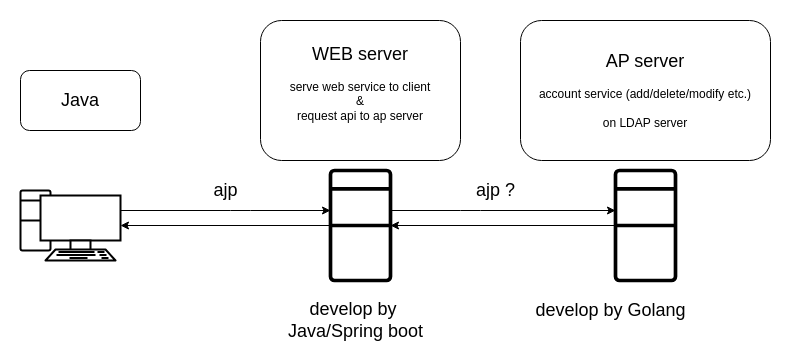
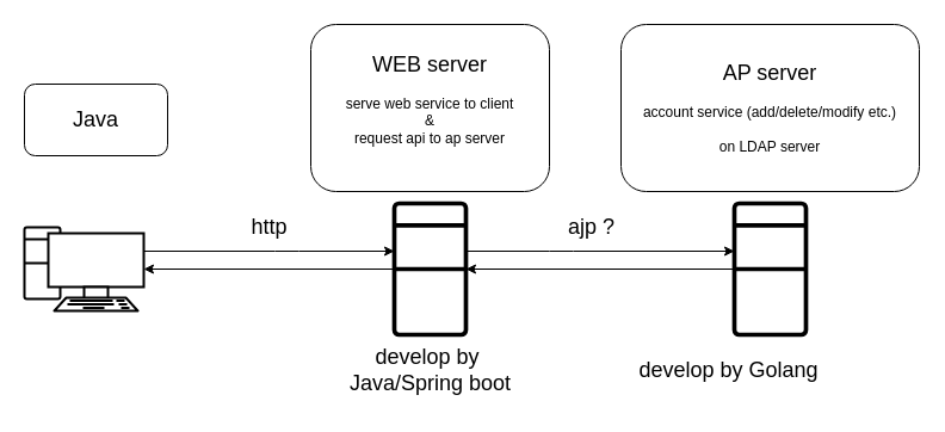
  <mxCell id="0" />
  <mxCell id="1" parent="0" />
  <mxCell id="2" value="&lt;font style=&quot;&quot;&gt;&lt;font style=&quot;font-size: 18px;&quot;&gt;WEB server&lt;/font&gt;&lt;br&gt;&lt;br&gt;serve web service to client&lt;br&gt;&amp;amp;&lt;br&gt;request api to ap server&lt;br&gt;&lt;br&gt;&lt;/font&gt;" style="rounded=1;whiteSpace=wrap;html=1;" parent="1" vertex="1"><mxGeometry x="260" y="20" width="200" height="140" as="geometry" /></mxCell>
  <mxCell id="3" value="&lt;font style=&quot;font-size: 18px;&quot;&gt;Java&lt;/font&gt;" style="rounded=1;whiteSpace=wrap;html=1;" parent="1" vertex="1"><mxGeometry x="20" y="70" width="120" height="60" as="geometry" /></mxCell>
  <mxCell id="4" style="edgeStyle=orthogonalEdgeStyle;curved=0;rounded=1;sketch=0;orthogonalLoop=1;jettySize=auto;html=1;fontSize=18;" parent="1" source="5" target="8" edge="1"><mxGeometry relative="1" as="geometry"><Array as="points"><mxPoint x="240" y="210" /><mxPoint x="240" y="210" /></Array></mxGeometry></mxCell>
  <mxCell id="5" value="" style="verticalAlign=top;verticalLabelPosition=bottom;labelPosition=center;align=center;html=1;outlineConnect=0;gradientDirection=north;strokeWidth=2;shape=mxgraph.networks.pc;" parent="1" vertex="1"><mxGeometry x="20" y="190" width="100" height="70" as="geometry" /></mxCell>
  <mxCell id="6" style="edgeStyle=orthogonalEdgeStyle;curved=0;rounded=1;sketch=0;orthogonalLoop=1;jettySize=auto;html=1;entryX=1;entryY=0.5;entryDx=0;entryDy=0;entryPerimeter=0;fontSize=18;" parent="1" source="8" target="5" edge="1"><mxGeometry relative="1" as="geometry" /></mxCell>
  <mxCell id="7" style="edgeStyle=orthogonalEdgeStyle;curved=0;rounded=1;sketch=0;orthogonalLoop=1;jettySize=auto;html=1;fontSize=18;" parent="1" source="8" target="11" edge="1"><mxGeometry relative="1" as="geometry"><Array as="points"><mxPoint x="470" y="210" /><mxPoint x="470" y="210" /></Array></mxGeometry></mxCell>
  <mxCell id="8" value="" style="verticalAlign=top;verticalLabelPosition=bottom;labelPosition=center;align=center;html=1;outlineConnect=0;gradientDirection=north;strokeWidth=2;shape=mxgraph.networks.desktop_pc;" parent="1" vertex="1"><mxGeometry x="330" y="170" width="60" height="110" as="geometry" /></mxCell>
  <mxCell id="9" value="&lt;font style=&quot;&quot;&gt;&lt;font style=&quot;font-size: 18px;&quot;&gt;AP server&lt;/font&gt;&lt;br&gt;&lt;br&gt;account service (add/delete/modify etc.)&lt;br&gt;&lt;br&gt;on LDAP server&lt;br&gt;&lt;/font&gt;" style="rounded=1;whiteSpace=wrap;html=1;" parent="1" vertex="1"><mxGeometry x="520" y="20" width="250" height="140" as="geometry" /></mxCell>
  <mxCell id="10" style="edgeStyle=orthogonalEdgeStyle;curved=0;rounded=1;sketch=0;orthogonalLoop=1;jettySize=auto;html=1;fontSize=18;" parent="1" source="11" target="8" edge="1"><mxGeometry relative="1" as="geometry" /></mxCell>
  <mxCell id="11" value="" style="verticalAlign=top;verticalLabelPosition=bottom;labelPosition=center;align=center;html=1;outlineConnect=0;gradientDirection=north;strokeWidth=2;shape=mxgraph.networks.desktop_pc;" parent="1" vertex="1"><mxGeometry x="615" y="170" width="60" height="110" as="geometry" /></mxCell>
- <mxCell id="12" value="ajp" style="text;html=1;align=center;verticalAlign=middle;resizable=0;points=[];autosize=1;strokeColor=none;fillColor=none;fontSize=18;" parent="1" vertex="1"><mxGeometry x="200" y="170" width="50" height="40" as="geometry" /></mxCell>
+ <mxCell id="12" value="http" style="text;html=1;align=center;verticalAlign=middle;resizable=0;points=[];autosize=1;strokeColor=none;fillColor=none;fontSize=18;" parent="1" vertex="1"><mxGeometry x="200" y="170" width="50" height="40" as="geometry" /></mxCell>
  <mxCell id="13" value="ajp ?" style="text;html=1;align=center;verticalAlign=middle;resizable=0;points=[];autosize=1;strokeColor=none;fillColor=none;fontSize=18;" parent="1" vertex="1"><mxGeometry x="465" y="170" width="60" height="40" as="geometry" /></mxCell>
  <mxCell id="14" value="develop by Golang" style="text;html=1;align=center;verticalAlign=middle;resizable=0;points=[];autosize=1;strokeColor=none;fillColor=none;fontSize=18;" parent="1" vertex="1"><mxGeometry x="525" y="290" width="170" height="40" as="geometry" /></mxCell>
- <mxCell id="15" value="develop by&amp;nbsp;&lt;br&gt;Java/Spring boot" style="text;html=1;align=center;verticalAlign=middle;resizable=0;points=[];autosize=1;strokeColor=none;fillColor=none;fontSize=18;" parent="1" vertex="1"><mxGeometry x="275" y="290" width="160" height="60" as="geometry" /></mxCell>
+ <mxCell id="15" value="develop by&amp;nbsp;&lt;br&gt;Java/Spring boot" style="text;html=1;align=center;verticalAlign=middle;resizable=0;points=[];autosize=1;strokeColor=none;fillColor=none;fontSize=18;" parent="1" vertex="1"><mxGeometry x="280" y="280" width="160" height="60" as="geometry" /></mxCell>
